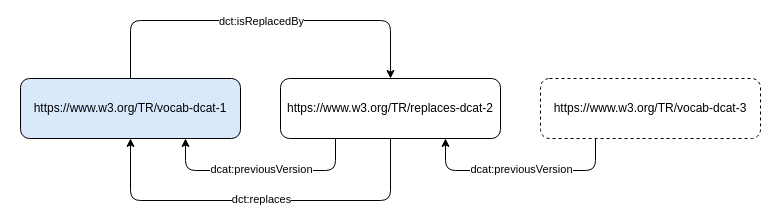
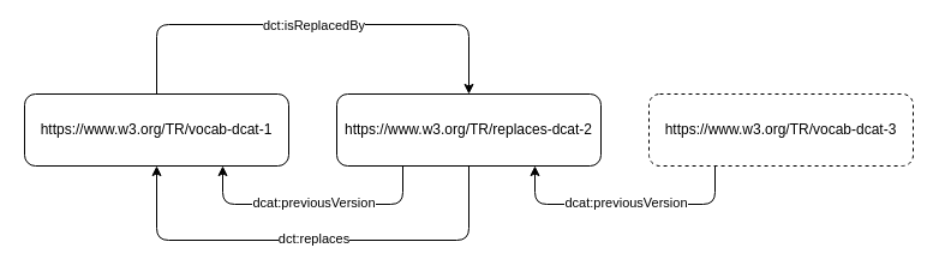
  <mxCell id="0" />
  <mxCell id="1" parent="0" />
- <mxCell id="2" value="https://www.w3.org/TR/vocab-dcat-1" style="rounded=1;whiteSpace=wrap;html=1;fillColor=#dae8fc;" parent="1" vertex="1"><mxGeometry y="78" width="220" height="60" as="geometry" x="20" /></mxCell>
+ <mxCell id="2" value="https://www.w3.org/TR/vocab-dcat-1" style="rounded=1;whiteSpace=wrap;html=1;" parent="1" vertex="1"><mxGeometry y="78" width="220" height="60" as="geometry" x="20" /></mxCell>
  <mxCell id="3" value="https://www.w3.org/TR/replaces-dcat-2" style="rounded=1;whiteSpace=wrap;html=1;" parent="1" vertex="1"><mxGeometry x="280" y="78" width="220" height="60" as="geometry" /></mxCell>
  <mxCell id="4" value="https://www.w3.org/TR/vocab-dcat-3" style="rounded=1;whiteSpace=wrap;html=1;dashed=1;" parent="1" vertex="1"><mxGeometry x="540" y="78" width="220" height="60" as="geometry" /></mxCell>
  <mxCell id="5" value="" style="endArrow=classic;html=1;exitX=0.25;exitY=1;exitDx=0;exitDy=0;entryX=0.75;entryY=1;entryDx=0;entryDy=0;" parent="1" source="3" target="2" edge="1"><mxGeometry relative="1" as="geometry"><mxPoint x="400" y="160" as="sourcePoint" /><mxPoint x="212.5" y="138" as="targetPoint" /><Array as="points"><mxPoint x="335" y="170" /><mxPoint x="185" y="170" /></Array></mxGeometry></mxCell>
  <mxCell id="6" value="dcat:previousVersion" style="edgeLabel;resizable=0;html=1;align=center;verticalAlign=middle;" parent="5" connectable="0" vertex="1"><mxGeometry relative="1" as="geometry"><mxPoint y="-2" as="offset" /></mxGeometry></mxCell>
  <mxCell id="7" value="" style="endArrow=classic;html=1;exitX=0.25;exitY=1;exitDx=0;exitDy=0;entryX=0.75;entryY=1;entryDx=0;entryDy=0;" parent="1" source="4" target="3" edge="1"><mxGeometry relative="1" as="geometry"><mxPoint x="651" y="138" as="sourcePoint" /><mxPoint x="390" y="138" as="targetPoint" /><Array as="points"><mxPoint x="595" y="170" /><mxPoint x="445" y="170" /></Array></mxGeometry></mxCell>
  <mxCell id="8" value="dcat:previousVersion" style="edgeLabel;resizable=0;html=1;align=center;verticalAlign=middle;" parent="7" connectable="0" vertex="1"><mxGeometry relative="1" as="geometry"><mxPoint y="-2" as="offset" /></mxGeometry></mxCell>
  <mxCell id="9" value="" style="endArrow=classic;html=1;exitX=0.5;exitY=1;exitDx=0;exitDy=0;entryX=0.5;entryY=1;entryDx=0;entryDy=0;" parent="1" source="3" target="2" edge="1"><mxGeometry relative="1" as="geometry"><mxPoint x="345" y="148" as="sourcePoint" /><mxPoint x="195" y="148" as="targetPoint" /><Array as="points"><mxPoint x="390" y="200" /><mxPoint x="130" y="200" /></Array></mxGeometry></mxCell>
  <mxCell id="10" value="dct:replaces" style="edgeLabel;resizable=0;html=1;align=center;verticalAlign=middle;" parent="9" connectable="0" vertex="1"><mxGeometry relative="1" as="geometry"><mxPoint y="-2" as="offset" /></mxGeometry></mxCell>
  <mxCell id="11" value="" style="endArrow=classic;html=1;exitX=0.5;exitY=0;exitDx=0;exitDy=0;entryX=0.5;entryY=0;entryDx=0;entryDy=0;" parent="1" source="2" target="3" edge="1"><mxGeometry relative="1" as="geometry"><mxPoint x="390" y="20" as="sourcePoint" /><mxPoint x="490" y="20" as="targetPoint" /><Array as="points"><mxPoint x="130" y="20" /><mxPoint x="390" y="20" /></Array></mxGeometry></mxCell>
  <mxCell id="12" value="dct:isReplacedBy" style="edgeLabel;resizable=0;html=1;align=center;verticalAlign=middle;" parent="11" connectable="0" vertex="1"><mxGeometry relative="1" as="geometry" /></mxCell>
